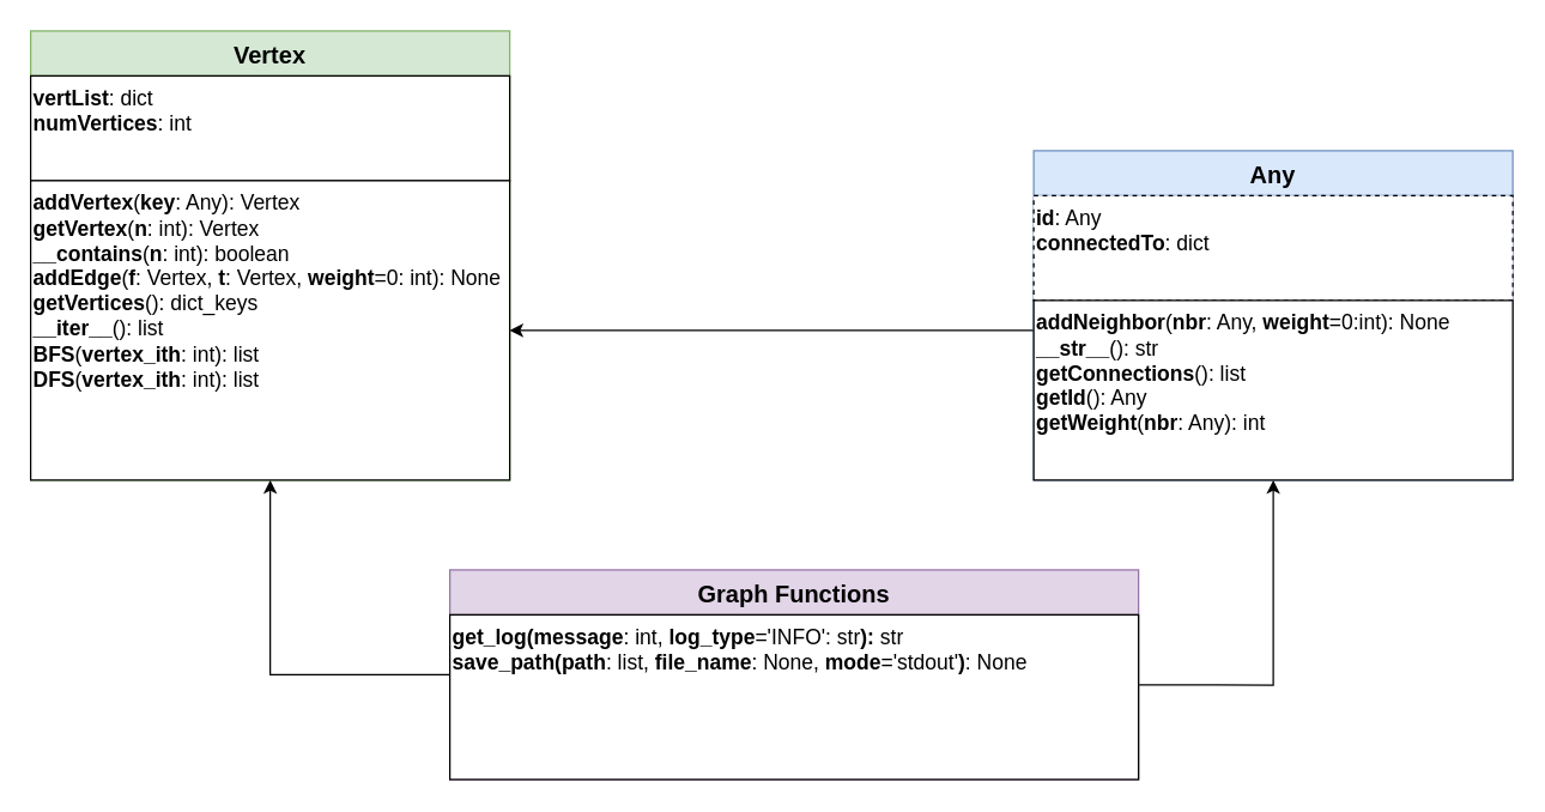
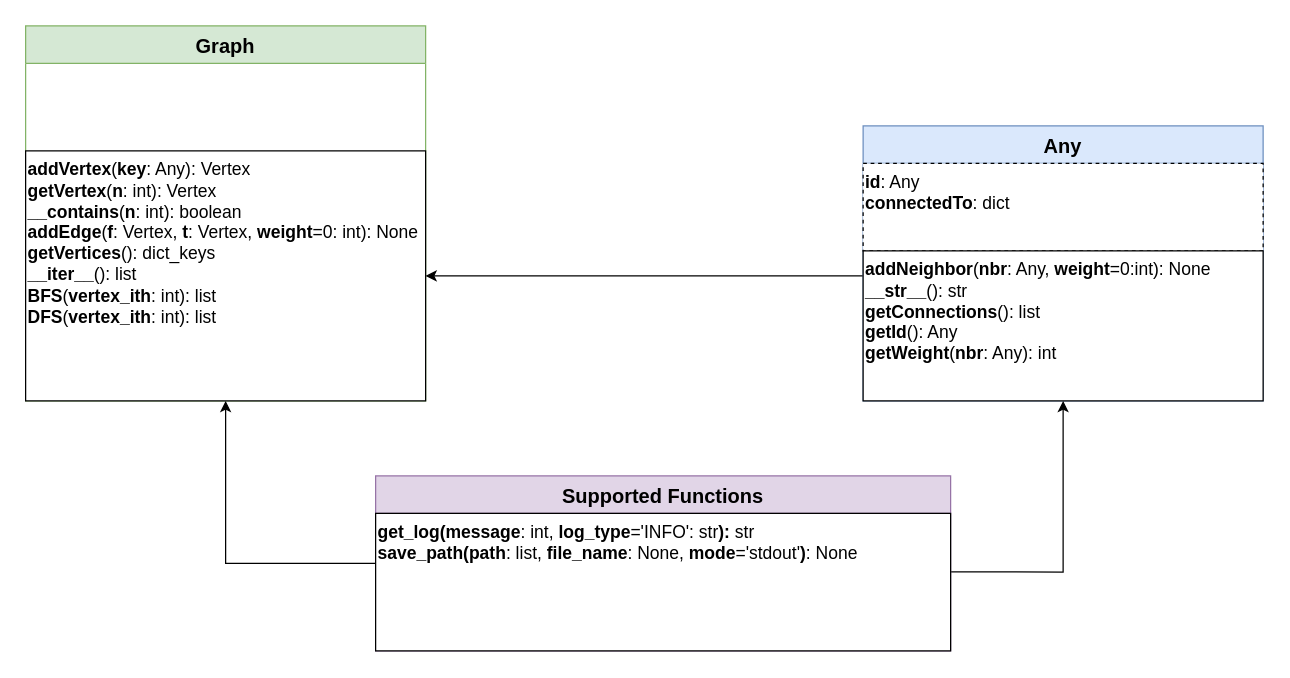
  <mxCell id="0" />
  <mxCell id="1" parent="0" />
- <mxCell id="2" value="Vertex" style="swimlane;startSize=30;fontSize=16;fillColor=#d5e8d4;strokeColor=#82b366;" vertex="1" parent="1"><mxGeometry x="20" y="20" width="320" height="300" as="geometry" /></mxCell>
- <mxCell id="3" value="&lt;div style=&quot;font-size: 14px;&quot;&gt;&lt;span style=&quot;background-color: initial;&quot;&gt;&lt;font style=&quot;font-size: 14px;&quot;&gt;&lt;b&gt;vertList&lt;/b&gt;: dict&lt;/font&gt;&lt;/span&gt;&lt;/div&gt;&lt;div style=&quot;font-size: 14px;&quot;&gt;&lt;span style=&quot;background-color: initial;&quot;&gt;&lt;font style=&quot;font-size: 14px;&quot;&gt;&lt;b&gt;numVertices&lt;/b&gt;: int&lt;/font&gt;&lt;/span&gt;&lt;/div&gt;" style="rounded=0;whiteSpace=wrap;html=1;align=left;verticalAlign=top;" vertex="1" parent="2"><mxGeometry y="30" width="320" height="70" as="geometry" /></mxCell>
+ <mxCell id="2" value="Graph" style="swimlane;startSize=30;fontSize=16;fillColor=#d5e8d4;strokeColor=#82b366;" vertex="1" parent="1"><mxGeometry x="20" y="20" width="320" height="300" as="geometry" /></mxCell>
  <mxCell id="4" value="&lt;div style=&quot;font-size: 14px;&quot;&gt;&lt;b&gt;addVertex&lt;/b&gt;(&lt;b style=&quot;&quot;&gt;key&lt;/b&gt;: Any): Vertex&lt;/div&gt;&lt;div style=&quot;font-size: 14px;&quot;&gt;&lt;b&gt;getVertex&lt;/b&gt;(&lt;b&gt;n&lt;/b&gt;: int): Vertex&lt;/div&gt;&lt;div style=&quot;font-size: 14px;&quot;&gt;&lt;b&gt;__contains&lt;/b&gt;(&lt;b&gt;n&lt;/b&gt;: int): boolean&lt;/div&gt;&lt;div style=&quot;font-size: 14px;&quot;&gt;&lt;b&gt;addEdge&lt;/b&gt;(&lt;b&gt;f&lt;/b&gt;: Vertex, &lt;b&gt;t&lt;/b&gt;: Vertex, &lt;b&gt;weight&lt;/b&gt;=0: int): None&lt;/div&gt;&lt;div style=&quot;font-size: 14px;&quot;&gt;&lt;b&gt;getVertices&lt;/b&gt;(): dict_keys&lt;/div&gt;&lt;div style=&quot;font-size: 14px;&quot;&gt;&lt;b&gt;__iter__&lt;/b&gt;(): list&lt;/div&gt;&lt;div style=&quot;font-size: 14px;&quot;&gt;&lt;b&gt;BFS&lt;/b&gt;(&lt;b&gt;vertex_ith&lt;/b&gt;: int): list&lt;/div&gt;&lt;div style=&quot;font-size: 14px;&quot;&gt;&lt;b&gt;DFS&lt;/b&gt;(&lt;b&gt;vertex_ith&lt;/b&gt;: int): list&lt;/div&gt;" style="rounded=0;whiteSpace=wrap;html=1;align=left;verticalAlign=top;" vertex="1" parent="2"><mxGeometry y="100" width="320" height="200" as="geometry" /></mxCell>
  <mxCell id="5" style="rounded=0;orthogonalLoop=1;jettySize=auto;html=1;fontSize=16;entryX=1;entryY=0.5;entryDx=0;entryDy=0;" edge="1" parent="1" target="4"><mxGeometry relative="1" as="geometry"><mxPoint x="692" y="220" as="sourcePoint" /></mxGeometry></mxCell>
  <mxCell id="6" value="Any" style="swimlane;startSize=30;fontSize=16;fillColor=#dae8fc;strokeColor=#6c8ebf;" vertex="1" parent="1"><mxGeometry x="690" y="100" width="320" height="220" as="geometry" /></mxCell>
  <mxCell id="7" value="&lt;div style=&quot;font-size: 14px;&quot;&gt;&lt;span style=&quot;background-color: initial;&quot;&gt;&lt;font style=&quot;font-size: 14px;&quot;&gt;&lt;b&gt;id&lt;/b&gt;: Any&lt;/font&gt;&lt;/span&gt;&lt;/div&gt;&lt;div style=&quot;font-size: 14px;&quot;&gt;&lt;span style=&quot;background-color: initial;&quot;&gt;&lt;font style=&quot;font-size: 14px;&quot;&gt;&lt;b&gt;connectedTo&lt;/b&gt;: dict&lt;/font&gt;&lt;/span&gt;&lt;/div&gt;" style="rounded=0;whiteSpace=wrap;html=1;align=left;verticalAlign=top;dashed=1;" vertex="1" parent="6"><mxGeometry y="30" width="320" height="70" as="geometry" /></mxCell>
  <mxCell id="8" value="&lt;div style=&quot;font-size: 14px;&quot;&gt;&lt;b&gt;addNeighbor&lt;/b&gt;(&lt;b&gt;nbr&lt;/b&gt;: Any, &lt;b&gt;weight&lt;/b&gt;=0:int): None&lt;/div&gt;&lt;div style=&quot;font-size: 14px;&quot;&gt;&lt;b&gt;__str__&lt;/b&gt;(): str&lt;/div&gt;&lt;div style=&quot;font-size: 14px;&quot;&gt;&lt;b&gt;getConnections&lt;/b&gt;(): list&lt;/div&gt;&lt;div style=&quot;font-size: 14px;&quot;&gt;&lt;b&gt;getId&lt;/b&gt;(): Any&lt;/div&gt;&lt;div style=&quot;font-size: 14px;&quot;&gt;&lt;b&gt;getWeight&lt;/b&gt;(&lt;b&gt;nbr&lt;/b&gt;: Any): int&lt;br&gt;&lt;/div&gt;" style="rounded=0;whiteSpace=wrap;html=1;align=left;verticalAlign=top;" vertex="1" parent="6"><mxGeometry y="100" width="320" height="120" as="geometry" /></mxCell>
  <mxCell id="9" style="edgeStyle=orthogonalEdgeStyle;rounded=0;orthogonalLoop=1;jettySize=auto;html=1;exitX=0;exitY=0.5;exitDx=0;exitDy=0;entryX=0.5;entryY=1;entryDx=0;entryDy=0;fontSize=16;" edge="1" parent="1" source="11" target="4"><mxGeometry relative="1" as="geometry" /></mxCell>
  <mxCell id="10" style="edgeStyle=orthogonalEdgeStyle;rounded=0;orthogonalLoop=1;jettySize=auto;html=1;entryX=0.5;entryY=1;entryDx=0;entryDy=0;fontSize=16;exitX=0.998;exitY=0.426;exitDx=0;exitDy=0;exitPerimeter=0;" edge="1" parent="1" source="12" target="8"><mxGeometry relative="1" as="geometry" /></mxCell>
- <mxCell id="11" value="Graph Functions" style="swimlane;startSize=30;fontSize=16;fillColor=#e1d5e7;strokeColor=#9673a6;" vertex="1" parent="1"><mxGeometry x="300" y="380" width="460" height="140" as="geometry" /></mxCell>
+ <mxCell id="11" value="Supported Functions" style="swimlane;startSize=30;fontSize=16;fillColor=#e1d5e7;strokeColor=#9673a6;" vertex="1" parent="1"><mxGeometry x="300" y="380" width="460" height="140" as="geometry" /></mxCell>
  <mxCell id="12" value="&lt;div style=&quot;font-size: 14px;&quot;&gt;&lt;b&gt;get_log(message&lt;/b&gt;: int, &lt;b&gt;log_type&lt;/b&gt;='INFO': str&lt;b&gt;): &lt;/b&gt;str&lt;/div&gt;&lt;div style=&quot;font-size: 14px;&quot;&gt;&lt;b&gt;save_path(path&lt;/b&gt;: list, &lt;b&gt;file_name&lt;/b&gt;: None, &lt;b&gt;mode&lt;/b&gt;='stdout'&lt;b&gt;)&lt;/b&gt;: None&lt;/div&gt;" style="rounded=0;whiteSpace=wrap;html=1;align=left;verticalAlign=top;" vertex="1" parent="11"><mxGeometry y="30" width="460" height="110" as="geometry" /></mxCell>
